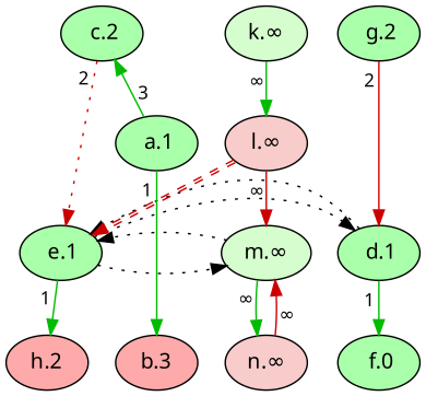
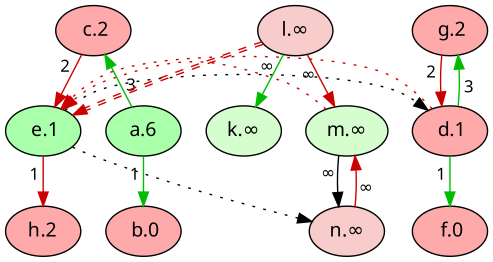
  digraph {
    fontname="Noto Sans"
    node [fillcolor="#FFAAAA" fontname="Noto Sans" fontsize=14 style=filled]
    edge [color="#00BB00" dir=forward fontname="Noto Sans" fontsize=12 labeldistance=1.5 style=solid]
-   n1 [label="b.3"]
-   n2 [fillcolor="#AAFFAA" label=" f.0"]
+   n1 [label=" b.0"]
+   n2 [label=" f.0"]
    n3 [label="h.2"]
-   n4 [fillcolor="#AAFFAA" label=" c.2"]
-   n5 [fillcolor="#AAFFAA" label=" g.2"]
+   n4 [label=" c.2"]
+   n5 [label=" g.2"]
    n6 [fillcolor="#AAFFAA" label=" e.1"]
-   n7 [fillcolor="#AAFFAA" label=" d.1"]
+   n7 [label=" d.1"]
    n8 [fillcolor="#d5fdce" label="m.∞"]
    n9 [fillcolor="#f7cccb" label="n.∞"]
-   n10 [fillcolor="#AAFFAA" label=" a.1"]
+   n10 [fillcolor="#AAFFAA" label="a.6"]
    n11 [fillcolor="#d5fdce" label="k.∞"]
    n12 [fillcolor="#f7cccb" label="l.∞"]
    subgraph sub_1 {
      rank=max
      n1
      n2
      n3
    }
    subgraph sub_2 {
      rank=min
      n4
      n5
    }
-   n4 -> n6 [color="#CC0000" style=dotted taillabel=2]
+   n4 -> n6 [color="#CC0000" taillabel=2]
    n5 -> n7 [color="#CC0000" taillabel=2]
-   n6 -> n3 [taillabel=1]
+   n6 -> n3 [color="#CC0000" taillabel=1]
    n6 -> n7 [color=black constraint=false style=dotted]
-   n6 -> n8 [color=black constraint=false style=dotted]
+   n6 -> n9 [color=black constraint=false style=dotted]
    n7 -> n2 [taillabel=1]
-   n7 -> n6 [color=black constraint=false style=dotted]
-   n8 -> n6 [color=black constraint=false style=dotted]
-   n8 -> n9 [taillabel="∞"]
+   n7 -> n5 [taillabel=3]
+   n7 -> n6 [color="#CC0000" constraint=false style=dotted]
+   n8 -> n6 [color="#CC0000" constraint=false style=dotted]
+   n8 -> n9 [color=black taillabel="∞"]
    n9 -> n8 [color="#CC0000" taillabel="∞"]
    n10 -> n1 [taillabel=1]
    n10 -> n4 [taillabel=3]
-   n11 -> n12 [taillabel="∞"]
+   n12 -> n11 [taillabel="∞"]
    n12 -> n6 [color="#CC0000:#CC0000" constraint=false style=dashed]
    n12 -> n8 [color="#CC0000" taillabel="∞"]
  }
